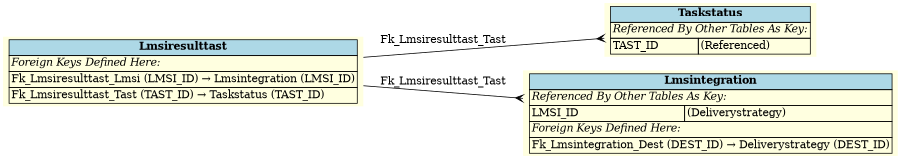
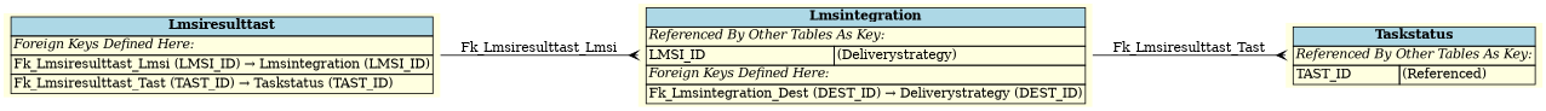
  digraph {
    rankdir=LR
    node [fillcolor=lightyellow shape=plaintext style=filled]
    edge [arrowhead=crow arrowtail=none dir=both labelfontsize=10]
    n1 [label=<     <TABLE BORDER="0" CELLBORDER="1" CELLSPACING="0" BGCOLOR="lightyellow">       <TR><TD COLSPAN="2" BGCOLOR="lightblue"><B>Taskstatus</B></TD></TR>       <TR><TD COLSPAN="2" ALIGN="LEFT"><I>Referenced By Other Tables As Key:</I></TD></TR>       <TR><TD ALIGN="LEFT">TAST_ID</TD><TD ALIGN="LEFT">(Referenced)</TD></TR>     </TABLE>     >]
    n2 [label=<     <TABLE BORDER="0" CELLBORDER="1" CELLSPACING="0" BGCOLOR="lightyellow">       <TR><TD COLSPAN="2" BGCOLOR="lightblue"><B>Lmsiresulttast</B></TD></TR>       <TR><TD COLSPAN="2" ALIGN="LEFT"><I>Foreign Keys Defined Here:</I></TD></TR>       <TR><TD ALIGN="LEFT" COLSPAN="2">Fk_Lmsiresulttast_Lmsi (LMSI_ID) &rarr; Lmsintegration (LMSI_ID)</TD></TR>       <TR><TD ALIGN="LEFT" COLSPAN="2">Fk_Lmsiresulttast_Tast (TAST_ID) &rarr; Taskstatus (TAST_ID)</TD></TR>     </TABLE>     >]
    n3 [label=<     <TABLE BORDER="0" CELLBORDER="1" CELLSPACING="0" BGCOLOR="lightyellow">       <TR><TD COLSPAN="2" BGCOLOR="lightblue"><B>Lmsintegration</B></TD></TR>       <TR><TD COLSPAN="2" ALIGN="LEFT"><I>Referenced By Other Tables As Key:</I></TD></TR>       <TR><TD ALIGN="LEFT">LMSI_ID</TD><TD ALIGN="LEFT">(Deliverystrategy)</TD></TR>       <TR><TD COLSPAN="2" ALIGN="LEFT"><I>Foreign Keys Defined Here:</I></TD></TR>       <TR><TD ALIGN="LEFT" COLSPAN="2">Fk_Lmsintegration_Dest (DEST_ID) &rarr; Deliverystrategy (DEST_ID)</TD></TR>     </TABLE>     >]
-   n2 -> n1 [label=" Fk_Lmsiresulttast_Tast "]
-   n2 -> n3 [label=" Fk_Lmsiresulttast_Tast "]
+   n3 -> n1 [label=" Fk_Lmsiresulttast_Tast "]
+   n2 -> n3 [label=" Fk_Lmsiresulttast_Lmsi "]
  }
